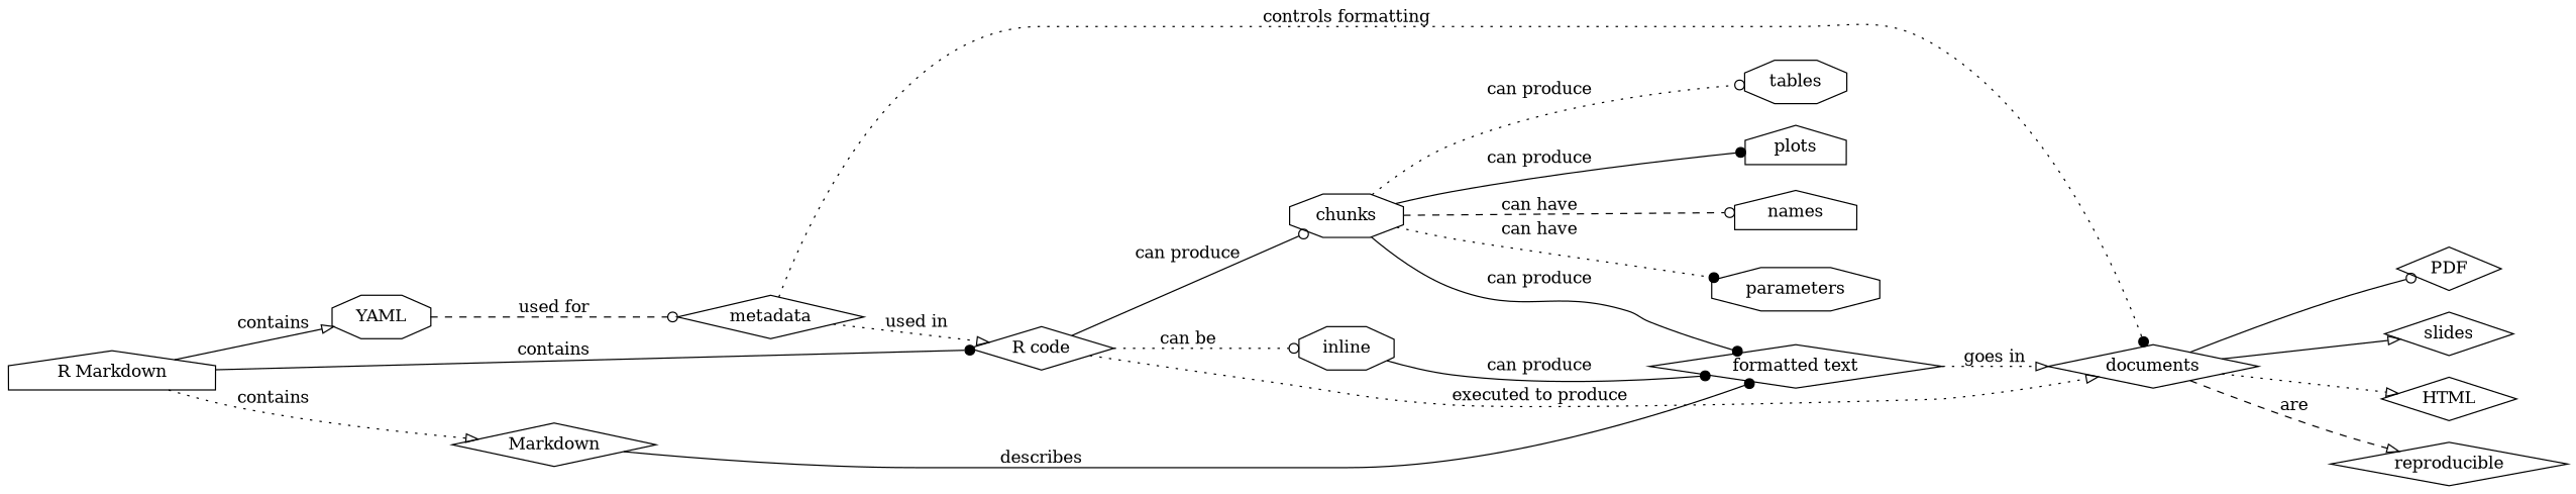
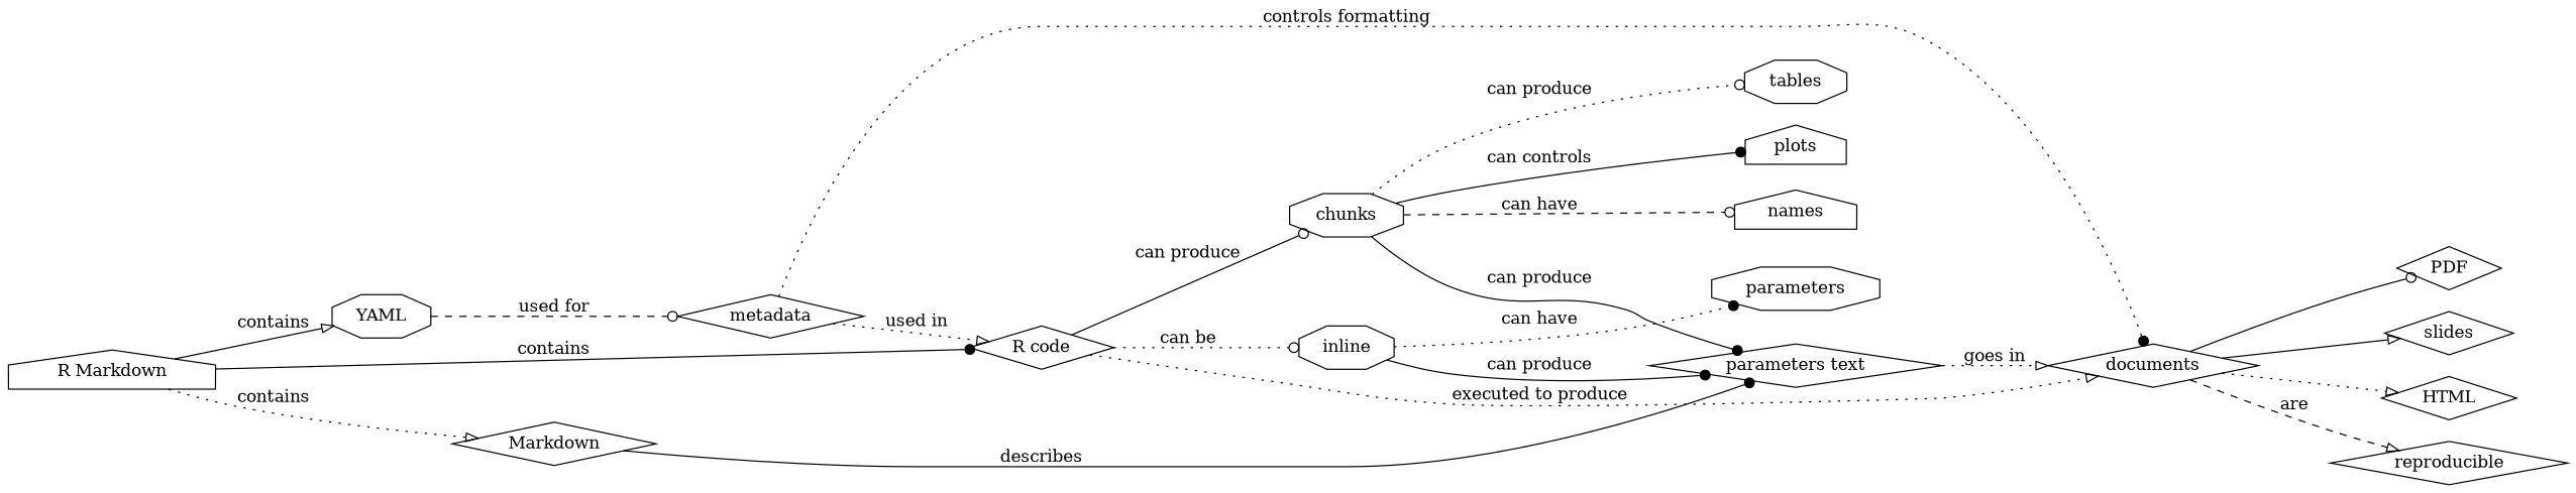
  digraph {
    rankdir=LR
    node [shape=diamond]
    edge [arrowhead=onormal style=solid]
    "R Markdown" [shape=house]
    YAML [shape=octagon]
    Markdown
    "R code"
    metadata
-   "formatted text"
+   "formatted text" [label="parameters text"]
    chunks [shape=octagon]
    documents
    inline [shape=octagon]
    names [shape=house]
    parameters [shape=octagon]
    tables [shape=octagon]
    plots [shape=house]
    PDF
    slides
    HTML
    reproducible
    "R Markdown" -> YAML [label=contains]
    "R Markdown" -> Markdown [label=contains style=dotted]
    "R Markdown" -> "R code" [arrowhead=dot label=contains]
    YAML -> metadata [arrowhead=odot label="used for" style=dashed]
    Markdown -> "formatted text" [arrowhead=dot label=describes]
    "R code" -> chunks [arrowhead=odot label="can produce"]
    "R code" -> documents [label="executed to produce" style=dotted]
    "R code" -> inline [arrowhead=odot label="can be" style=dotted]
    metadata -> "R code" [label="used in" style=dotted]
    metadata -> documents [arrowhead=dot label="controls formatting" style=dotted]
    "formatted text" -> documents [label="goes in" style=dotted]
    chunks -> "formatted text" [arrowhead=dot label="can produce"]
    chunks -> names [arrowhead=odot label="can have" style=dashed]
-   chunks -> parameters [arrowhead=dot label="can have" style=dotted]
+   inline -> parameters [arrowhead=dot label="can have" style=dotted]
    chunks -> tables [arrowhead=odot label="can produce" style=dotted]
-   chunks -> plots [arrowhead=dot label="can produce"]
+   chunks -> plots [arrowhead=dot label="can controls"]
    documents -> PDF [arrowhead=odot]
    documents -> slides
    documents -> HTML [style=dotted]
    documents -> reproducible [label=are style=dashed]
    inline -> "formatted text" [arrowhead=dot label="can produce"]
  }
